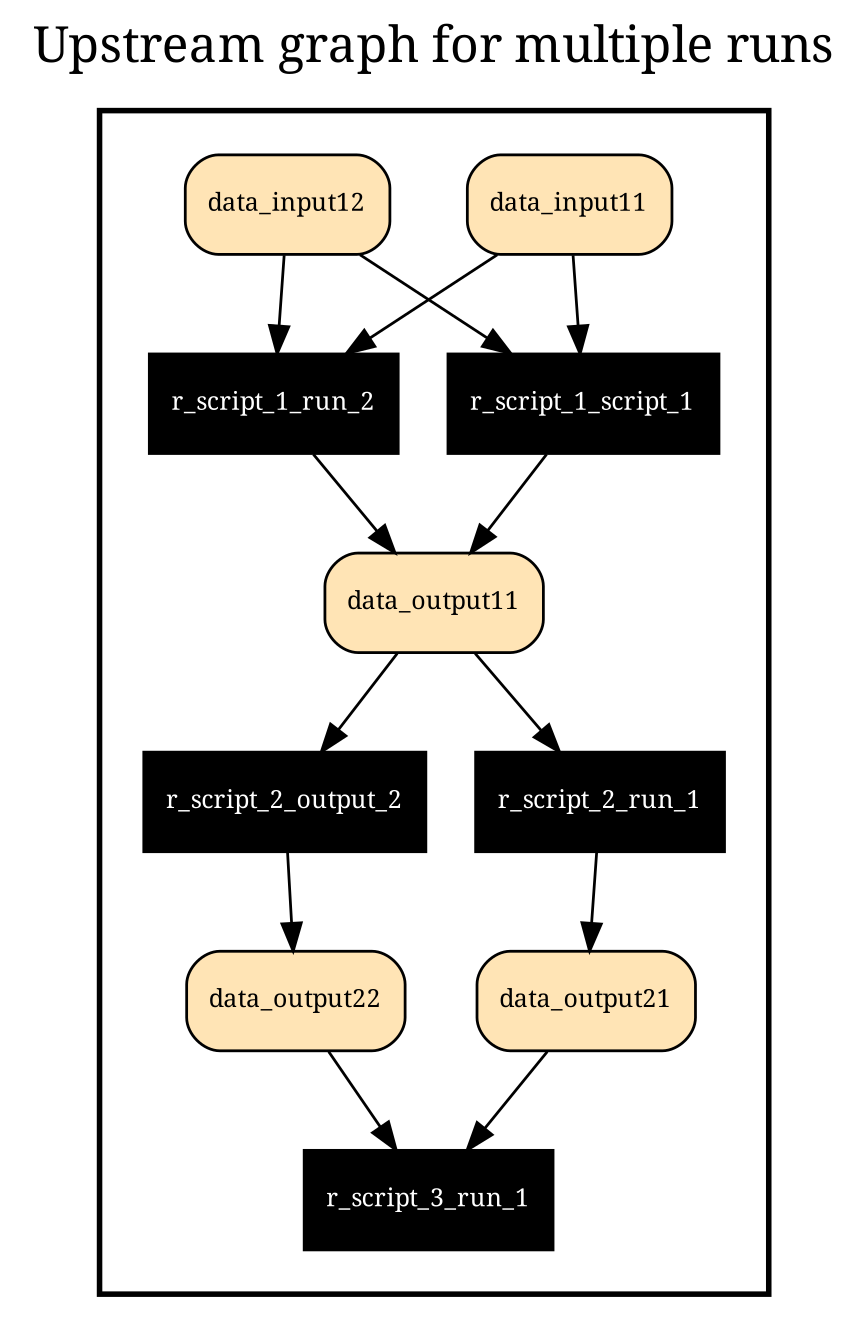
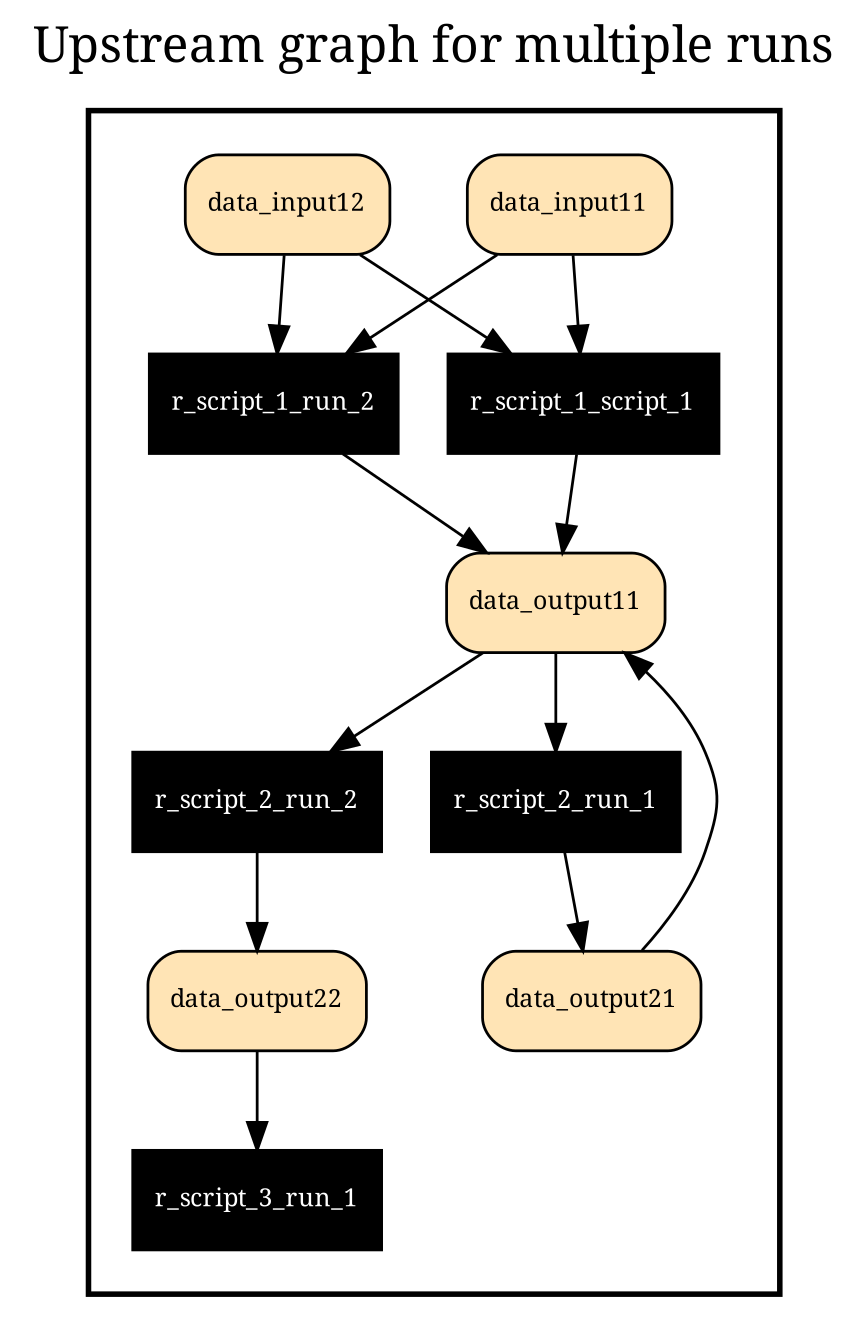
  digraph {
    fontname="Noto Serif"
    fontsize=18
    label="Upstream graph for multiple runs"
    labelloc=t
    rankdir=TB
    node [fillcolor=black fontcolor=white fontname="Noto Serif" fontsize=9 peripheries=1 shape=box style=filled]
    edge [fontname="Noto Serif"]
-   r_script_2_run_2 [label=r_script_2_output_2]
+   r_script_2_run_2
    r_script_2_run_1
    r_script_1_run_2
    n4 [label=r_script_1_script_1]
    r_script_3_run_1
    data_input11 [fillcolor="#FFE4B5" fontcolor=black style="rounded,filled"]
    data_input12 [fillcolor="#FFE4B5" fontcolor=black style="rounded,filled"]
    data_output11 [fillcolor="#FFE4B5" fontcolor=black style="rounded,filled"]
    data_output21 [fillcolor="#FFE4B5" fontcolor=black style="rounded,filled"]
    data_output22 [fillcolor="#FFE4B5" fontcolor=black style="rounded,filled"]
    subgraph cluster_1 {
      color=black
      label=""
      penwidth=2
      subgraph cluster_2 {
        color=white
        label=""
        penwidth=2
        r_script_2_run_2
        r_script_2_run_1
        r_script_1_run_2
        n4
        r_script_3_run_1
        data_input11
        data_input12
        data_output11
        data_output21
        data_output22
      }
    }
    r_script_2_run_2 -> data_output22
    r_script_2_run_1 -> data_output21
    r_script_1_run_2 -> data_output11
    n4 -> data_output11
    data_input11 -> r_script_1_run_2
    data_input11 -> n4
    data_input12 -> r_script_1_run_2
    data_input12 -> n4
    data_output11 -> r_script_2_run_2
    data_output11 -> r_script_2_run_1
-   data_output21 -> r_script_3_run_1
+   data_output21 -> data_output11
    data_output22 -> r_script_3_run_1
  }
